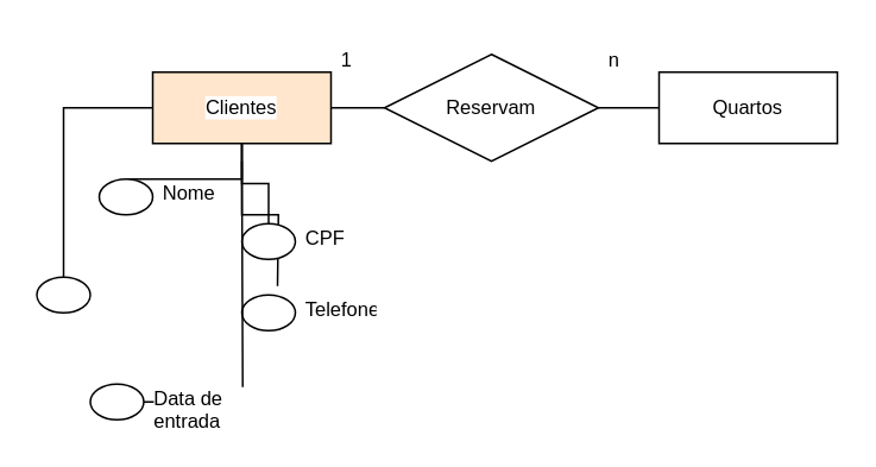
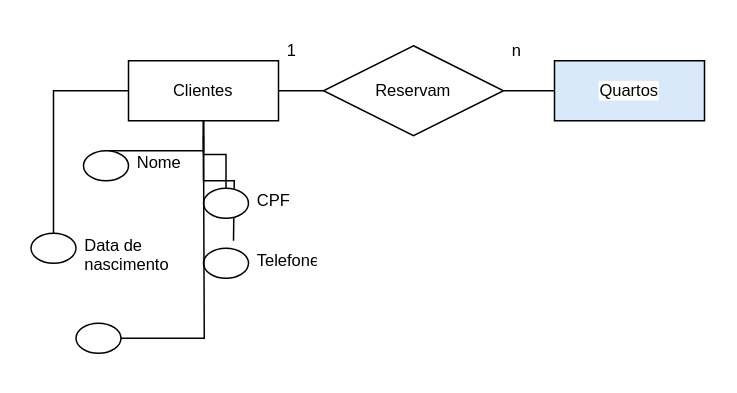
  <mxCell id="0" />
  <mxCell id="1" parent="0" />
  <mxCell id="2" value="" style="edgeStyle=orthogonalEdgeStyle;shape=connector;rounded=0;orthogonalLoop=1;jettySize=auto;html=1;strokeColor=default;align=center;verticalAlign=middle;fontFamily=Helvetica;fontSize=11;fontColor=default;labelBackgroundColor=default;endArrow=none;endFill=0;" edge="1" parent="1" source="7" target="10"><mxGeometry relative="1" as="geometry" /></mxCell>
  <mxCell id="3" style="edgeStyle=orthogonalEdgeStyle;shape=connector;rounded=0;orthogonalLoop=1;jettySize=auto;html=1;entryX=0.5;entryY=0;entryDx=0;entryDy=0;strokeColor=default;align=center;verticalAlign=middle;fontFamily=Helvetica;fontSize=11;fontColor=default;labelBackgroundColor=default;endArrow=none;endFill=0;" edge="1" parent="1" source="7" target="11"><mxGeometry relative="1" as="geometry" /></mxCell>
  <mxCell id="4" style="edgeStyle=orthogonalEdgeStyle;shape=connector;rounded=0;orthogonalLoop=1;jettySize=auto;html=1;entryX=0.5;entryY=0;entryDx=0;entryDy=0;strokeColor=default;align=center;verticalAlign=middle;fontFamily=Helvetica;fontSize=11;fontColor=default;labelBackgroundColor=default;endArrow=none;endFill=0;" edge="1" parent="1" source="7" target="13"><mxGeometry relative="1" as="geometry" /></mxCell>
  <mxCell id="5" style="edgeStyle=orthogonalEdgeStyle;shape=connector;rounded=0;orthogonalLoop=1;jettySize=auto;html=1;entryX=0.5;entryY=0;entryDx=0;entryDy=0;strokeColor=default;align=center;verticalAlign=middle;fontFamily=Helvetica;fontSize=11;fontColor=default;labelBackgroundColor=default;endArrow=none;endFill=0;" edge="1" parent="1" source="7" target="15"><mxGeometry relative="1" as="geometry" /></mxCell>
  <mxCell id="6" style="edgeStyle=orthogonalEdgeStyle;shape=connector;rounded=0;orthogonalLoop=1;jettySize=auto;html=1;strokeColor=default;align=center;verticalAlign=middle;fontFamily=Helvetica;fontSize=11;fontColor=default;labelBackgroundColor=default;endArrow=none;endFill=0;" edge="1" parent="1" source="7"><mxGeometry relative="1" as="geometry"><mxPoint x="155" y="160" as="targetPoint" /></mxGeometry></mxCell>
- <mxCell id="7" value="Clientes" style="whiteSpace=wrap;html=1;align=center;fontFamily=Helvetica;fontSize=11;fontColor=default;labelBackgroundColor=default;fillColor=#ffe6cc;" vertex="1" parent="1"><mxGeometry x="85" y="40" width="100" height="40" as="geometry" /></mxCell>
- <mxCell id="8" value="Quartos" style="whiteSpace=wrap;html=1;align=center;fontFamily=Helvetica;fontSize=11;fontColor=default;labelBackgroundColor=default;" vertex="1" parent="1"><mxGeometry x="369" y="40" width="100" height="40" as="geometry" /></mxCell>
+ <mxCell id="7" value="Clientes" style="whiteSpace=wrap;html=1;align=center;fontFamily=Helvetica;fontSize=11;fontColor=default;labelBackgroundColor=default;" vertex="1" parent="1"><mxGeometry x="85" y="40" width="100" height="40" as="geometry" /></mxCell>
+ <mxCell id="8" value="Quartos" style="whiteSpace=wrap;html=1;align=center;fontFamily=Helvetica;fontSize=11;fontColor=default;labelBackgroundColor=default;fillColor=#dae8fc;" vertex="1" parent="1"><mxGeometry x="369" y="40" width="100" height="40" as="geometry" /></mxCell>
  <mxCell id="9" value="" style="edgeStyle=orthogonalEdgeStyle;shape=connector;rounded=0;orthogonalLoop=1;jettySize=auto;html=1;strokeColor=default;align=center;verticalAlign=middle;fontFamily=Helvetica;fontSize=11;fontColor=default;labelBackgroundColor=default;endArrow=none;endFill=0;" edge="1" parent="1" source="10" target="8"><mxGeometry relative="1" as="geometry" /></mxCell>
  <mxCell id="10" value="Reservam" style="shape=rhombus;perimeter=rhombusPerimeter;whiteSpace=wrap;html=1;align=center;fontFamily=Helvetica;fontSize=11;fontColor=default;labelBackgroundColor=default;" vertex="1" parent="1"><mxGeometry x="215" y="30" width="120" height="60" as="geometry" /></mxCell>
  <mxCell id="11" value="" style="ellipse;whiteSpace=wrap;html=1;align=center;fontFamily=Helvetica;fontSize=11;fontColor=default;labelBackgroundColor=default;" vertex="1" parent="1"><mxGeometry x="55" y="100" width="30" height="20" as="geometry" /></mxCell>
  <mxCell id="12" value="Nome" style="text;strokeColor=none;fillColor=none;spacingLeft=4;spacingRight=4;overflow=hidden;rotatable=0;points=[[0,0.5],[1,0.5]];portConstraint=eastwest;fontSize=11;whiteSpace=wrap;html=1;fontFamily=Helvetica;fontColor=default;labelBackgroundColor=default;" vertex="1" parent="1"><mxGeometry x="85" y="95" width="40" height="30" as="geometry" /></mxCell>
  <mxCell id="13" value="" style="ellipse;whiteSpace=wrap;html=1;align=center;fontFamily=Helvetica;fontSize=11;fontColor=default;labelBackgroundColor=default;" vertex="1" parent="1"><mxGeometry x="135" y="125" width="30" height="20" as="geometry" /></mxCell>
  <mxCell id="14" value="CPF" style="text;strokeColor=none;fillColor=none;spacingLeft=4;spacingRight=4;overflow=hidden;rotatable=0;points=[[0,0.5],[1,0.5]];portConstraint=eastwest;fontSize=11;whiteSpace=wrap;html=1;fontFamily=Helvetica;fontColor=default;labelBackgroundColor=default;" vertex="1" parent="1"><mxGeometry x="165" y="120" width="40" height="30" as="geometry" /></mxCell>
  <mxCell id="15" value="" style="ellipse;whiteSpace=wrap;html=1;align=center;fontFamily=Helvetica;fontSize=11;fontColor=default;labelBackgroundColor=default;" vertex="1" parent="1"><mxGeometry x="20" y="155" width="30" height="20" as="geometry" /></mxCell>
+ <mxCell id="16" value="Data de nascimento" style="text;strokeColor=none;fillColor=none;spacingLeft=4;spacingRight=4;overflow=hidden;rotatable=0;points=[[0,0.5],[1,0.5]];portConstraint=eastwest;fontSize=11;whiteSpace=wrap;html=1;fontFamily=Helvetica;fontColor=default;labelBackgroundColor=default;" vertex="1" parent="1"><mxGeometry x="50" y="150" width="75" height="30" as="geometry" /></mxCell>
  <mxCell id="17" value="" style="ellipse;whiteSpace=wrap;html=1;align=center;fontFamily=Helvetica;fontSize=11;fontColor=default;labelBackgroundColor=default;" vertex="1" parent="1"><mxGeometry x="135" y="165" width="30" height="20" as="geometry" /></mxCell>
  <mxCell id="18" value="Telefone&lt;div&gt;&lt;br&gt;&lt;/div&gt;" style="text;strokeColor=none;fillColor=none;spacingLeft=4;spacingRight=4;overflow=hidden;rotatable=0;points=[[0,0.5],[1,0.5]];portConstraint=eastwest;fontSize=11;whiteSpace=wrap;html=1;fontFamily=Helvetica;fontColor=default;labelBackgroundColor=default;" vertex="1" parent="1"><mxGeometry x="165" y="160" width="50" height="30" as="geometry" /></mxCell>
  <mxCell id="19" value="1" style="text;strokeColor=none;fillColor=none;spacingLeft=4;spacingRight=4;overflow=hidden;rotatable=0;points=[[0,0.5],[1,0.5]];portConstraint=eastwest;fontSize=11;whiteSpace=wrap;html=1;fontFamily=Helvetica;fontColor=default;labelBackgroundColor=default;" vertex="1" parent="1"><mxGeometry x="185" y="20" width="40" height="30" as="geometry" /></mxCell>
  <mxCell id="20" value="n" style="text;strokeColor=none;fillColor=none;spacingLeft=4;spacingRight=4;overflow=hidden;rotatable=0;points=[[0,0.5],[1,0.5]];portConstraint=eastwest;fontSize=11;whiteSpace=wrap;html=1;fontFamily=Helvetica;fontColor=default;labelBackgroundColor=default;" vertex="1" parent="1"><mxGeometry x="335" y="20" width="40" height="30" as="geometry" /></mxCell>
  <mxCell id="21" style="edgeStyle=orthogonalEdgeStyle;shape=connector;rounded=0;orthogonalLoop=1;jettySize=auto;html=1;strokeColor=default;align=center;verticalAlign=middle;fontFamily=Helvetica;fontSize=11;fontColor=default;labelBackgroundColor=default;endArrow=none;endFill=0;" edge="1" parent="1" source="22"><mxGeometry relative="1" as="geometry"><mxPoint x="135" y="90" as="targetPoint" /></mxGeometry></mxCell>
  <mxCell id="22" value="" style="ellipse;whiteSpace=wrap;html=1;align=center;fontFamily=Helvetica;fontSize=11;fontColor=default;labelBackgroundColor=default;" vertex="1" parent="1"><mxGeometry x="50" y="215" width="30" height="20" as="geometry" /></mxCell>
- <mxCell id="23" value="Data de entrada" style="text;strokeColor=none;fillColor=none;spacingLeft=4;spacingRight=4;overflow=hidden;rotatable=0;points=[[0,0.5],[1,0.5]];portConstraint=eastwest;fontSize=11;whiteSpace=wrap;html=1;fontFamily=Helvetica;fontColor=default;labelBackgroundColor=default;" vertex="1" parent="1"><mxGeometry x="80" y="210" width="75" height="30" as="geometry" /></mxCell>
